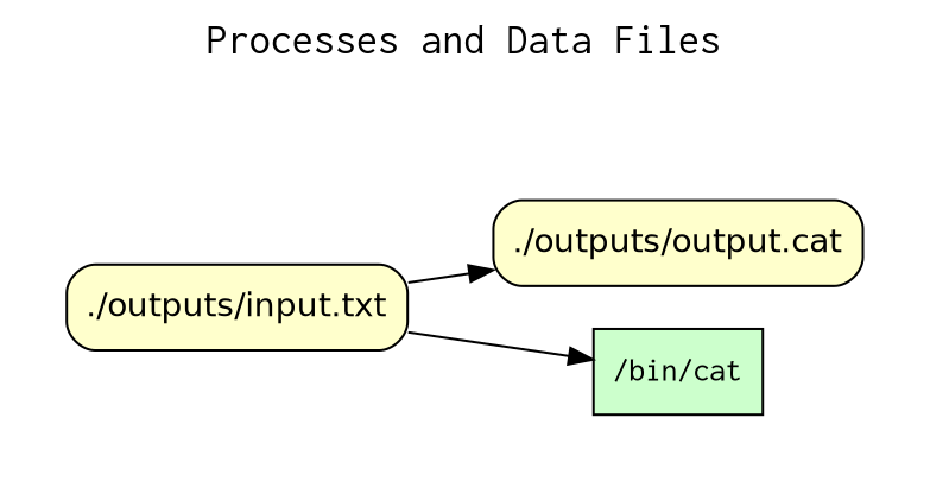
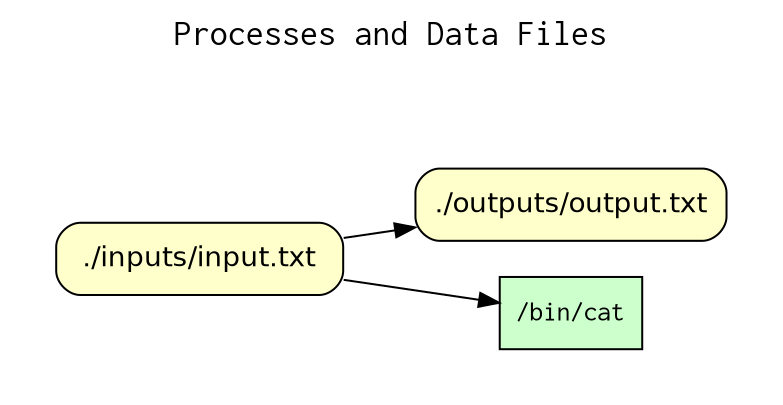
  digraph {
    fontname=Courier
    fontsize=18
    label="Processes and Data Files"
    labelloc=t
    rankdir=LR
    node [fillcolor="#FFFFCC" fontname=Helvetica peripheries=1 shape=box style="rounded,filled"]
    n1 [fillcolor="#CCFFCC" fontname=Courier label="/bin/cat" style=filled]
-   n2 [label="./outputs/output.cat"]
-   n3 [label="./outputs/input.txt"]
+   n2 [label="./outputs/output.txt"]
+   n3 [label="./inputs/input.txt"]
    subgraph cluster_1 {
      color=white
      label=""
      penwidth=0
      subgraph cluster_2 {
        color=white
        label=""
        penwidth=0
        n1
        n2
        n3
      }
    }
    n3 -> n1
    n3 -> n2
  }
